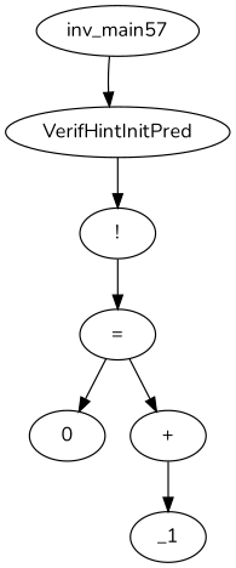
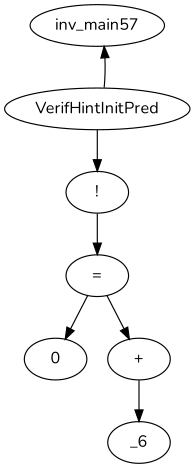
  digraph {
    fontname=Nunito
    node [fontname=Nunito]
    edge [fontname=Nunito]
    n1 [label=inv_main57]
    n2 [label=VerifHintInitPred]
    n3 [label="!"]
    n4 [label="="]
    n5 [label=0]
    n6 [label="+"]
-   n7 [label=_1]
-   n1 -> n2
+   n7 [label=_6]
+   n2 -> n1
    n2 -> n3
    n3 -> n4
    n4 -> n5
    n4 -> n6
    n6 -> n7
  }
